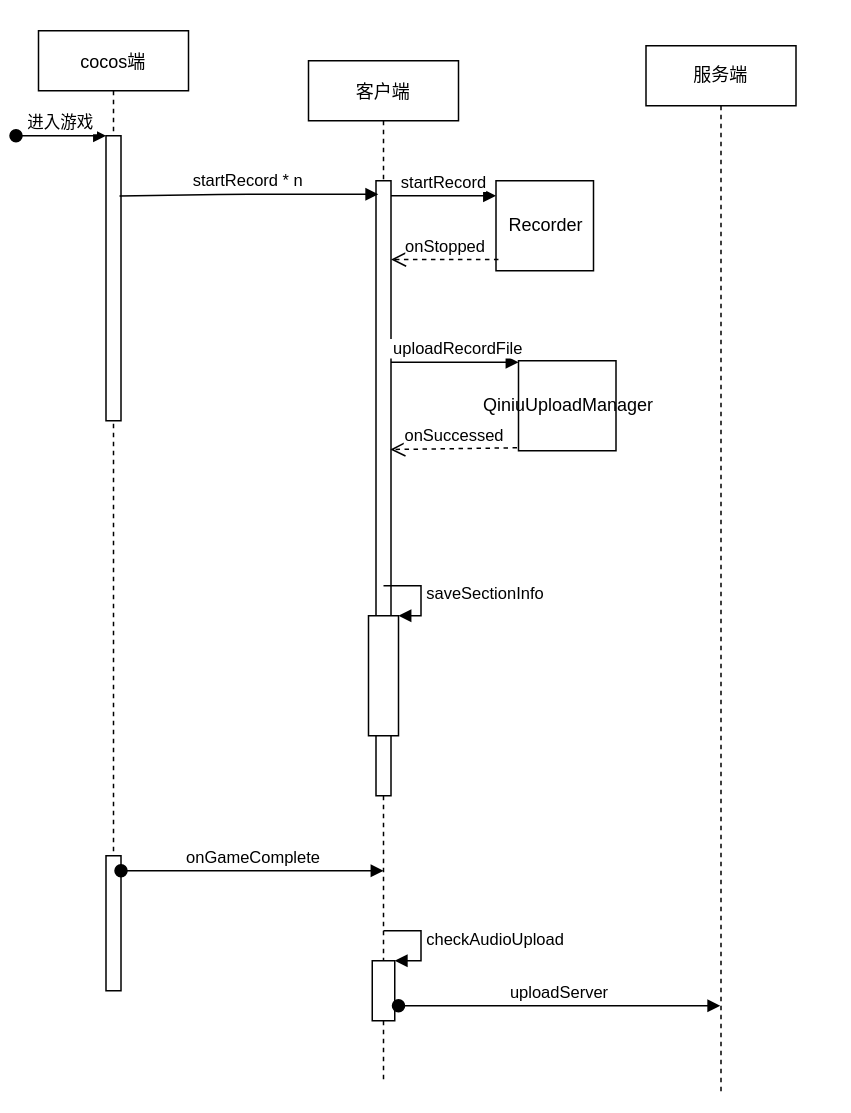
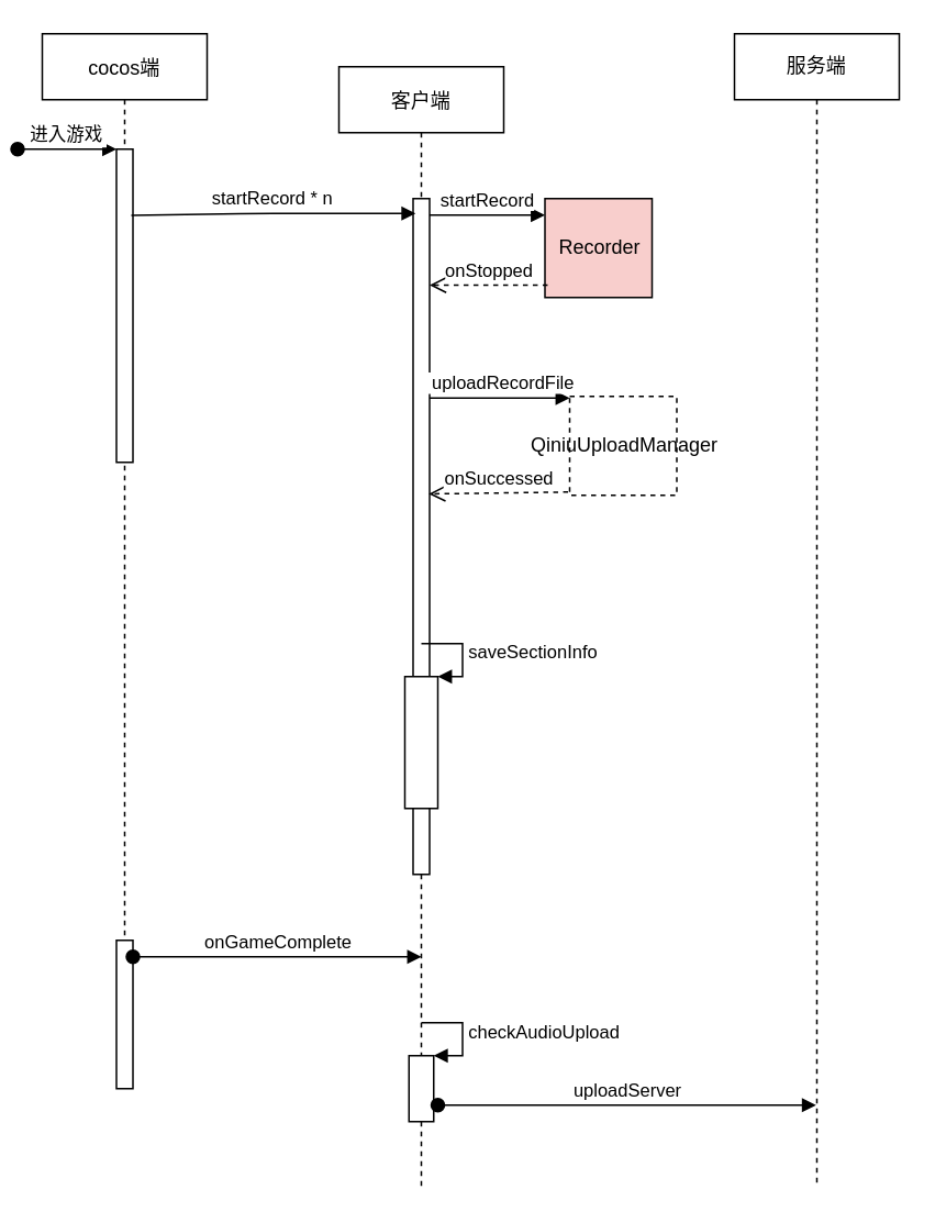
  <mxCell id="0" />
  <mxCell id="1" parent="0" />
  <mxCell id="2" value="cocos端" style="shape=umlLifeline;perimeter=lifelinePerimeter;container=1;collapsible=0;recursiveResize=0;rounded=0;shadow=0;strokeWidth=1;" parent="1" vertex="1"><mxGeometry x="20" y="20" width="100" height="550" as="geometry" /></mxCell>
  <mxCell id="3" value="" style="points=[];perimeter=orthogonalPerimeter;rounded=0;shadow=0;strokeWidth=1;" parent="2" vertex="1"><mxGeometry x="45" y="70" width="10" height="190" as="geometry" /></mxCell>
  <mxCell id="4" value="进入游戏" style="verticalAlign=bottom;startArrow=oval;endArrow=block;startSize=8;shadow=0;strokeWidth=1;" parent="2" target="3" edge="1"><mxGeometry relative="1" as="geometry"><mxPoint x="-15" y="70" as="sourcePoint" /></mxGeometry></mxCell>
  <mxCell id="5" value="客户端" style="shape=umlLifeline;perimeter=lifelinePerimeter;container=1;collapsible=0;recursiveResize=0;rounded=0;shadow=0;strokeWidth=1;" parent="1" vertex="1"><mxGeometry x="200" y="40" width="100" height="680" as="geometry" /></mxCell>
  <mxCell id="6" value="" style="points=[];perimeter=orthogonalPerimeter;rounded=0;shadow=0;strokeWidth=1;" parent="5" vertex="1"><mxGeometry x="45" y="80" width="10" height="410" as="geometry" /></mxCell>
  <mxCell id="7" value="" style="html=1;points=[];perimeter=orthogonalPerimeter;" vertex="1" parent="5"><mxGeometry x="40" y="370" width="20" height="80" as="geometry" /></mxCell>
  <mxCell id="8" value="saveSectionInfo" style="edgeStyle=orthogonalEdgeStyle;html=1;align=left;spacingLeft=2;endArrow=block;rounded=0;entryX=1;entryY=0;" edge="1" target="7" parent="5"><mxGeometry relative="1" as="geometry"><mxPoint x="50" y="350" as="sourcePoint" /><Array as="points"><mxPoint x="75" y="350" /></Array></mxGeometry></mxCell>
  <mxCell id="9" value="" style="html=1;points=[];perimeter=orthogonalPerimeter;" vertex="1" parent="5"><mxGeometry x="42.5" y="600" width="15" height="40" as="geometry" /></mxCell>
  <mxCell id="10" value="checkAudioUpload" style="edgeStyle=orthogonalEdgeStyle;html=1;align=left;spacingLeft=2;endArrow=block;rounded=0;entryX=1;entryY=0;" edge="1" target="9" parent="5"><mxGeometry relative="1" as="geometry"><mxPoint x="50" y="580" as="sourcePoint" /><Array as="points"><mxPoint x="75" y="580" /></Array></mxGeometry></mxCell>
  <mxCell id="11" value="uploadServer" style="html=1;verticalAlign=bottom;startArrow=oval;startFill=1;endArrow=block;startSize=8;" edge="1" parent="5" target="13"><mxGeometry width="60" relative="1" as="geometry"><mxPoint x="60" y="630" as="sourcePoint" /><mxPoint x="120" y="630" as="targetPoint" /></mxGeometry></mxCell>
  <mxCell id="12" value="startRecord * n" style="verticalAlign=bottom;endArrow=block;entryX=0.15;entryY=0.022;shadow=0;strokeWidth=1;entryDx=0;entryDy=0;entryPerimeter=0;exitX=0.9;exitY=0.211;exitDx=0;exitDy=0;exitPerimeter=0;" parent="1" source="3" target="6" edge="1"><mxGeometry relative="1" as="geometry"><mxPoint x="175" y="100" as="sourcePoint" /><Array as="points"><mxPoint x="150" y="129" /></Array></mxGeometry></mxCell>
- <mxCell id="13" value="服务端" style="shape=umlLifeline;perimeter=lifelinePerimeter;whiteSpace=wrap;html=1;container=1;collapsible=0;recursiveResize=0;outlineConnect=0;" vertex="1" parent="1"><mxGeometry x="425" y="30" width="100" height="700" as="geometry" /></mxCell>
- <mxCell id="14" value="Recorder" style="html=1;points=[];perimeter=orthogonalPerimeter;" vertex="1" parent="1"><mxGeometry x="325" y="120" width="65" height="60" as="geometry" /></mxCell>
+ <mxCell id="13" value="服务端" style="shape=umlLifeline;perimeter=lifelinePerimeter;whiteSpace=wrap;html=1;container=1;collapsible=0;recursiveResize=0;outlineConnect=0;" vertex="1" parent="1"><mxGeometry x="440" y="20" width="100" height="700" as="geometry" /></mxCell>
+ <mxCell id="14" value="Recorder" style="html=1;points=[];perimeter=orthogonalPerimeter;fillColor=#f8cecc;" vertex="1" parent="1"><mxGeometry x="325" y="120" width="65" height="60" as="geometry" /></mxCell>
  <mxCell id="15" value="startRecord" style="html=1;verticalAlign=bottom;endArrow=block;" edge="1" target="14" parent="1" source="6"><mxGeometry relative="1" as="geometry"><mxPoint x="340" y="160" as="sourcePoint" /><Array as="points"><mxPoint x="300" y="130" /></Array></mxGeometry></mxCell>
  <mxCell id="16" value="onStopped" style="html=1;verticalAlign=bottom;endArrow=open;dashed=1;endSize=8;exitX=0.025;exitY=0.875;exitDx=0;exitDy=0;exitPerimeter=0;" edge="1" source="14" parent="1" target="6"><mxGeometry relative="1" as="geometry"><mxPoint x="254" y="177" as="targetPoint" /></mxGeometry></mxCell>
- <mxCell id="17" value="QiniuUploadManager&lt;br&gt;" style="html=1;points=[];perimeter=orthogonalPerimeter;" vertex="1" parent="1"><mxGeometry x="340" y="240" width="65" height="60" as="geometry" /></mxCell>
+ <mxCell id="17" value="QiniuUploadManager&lt;br&gt;" style="html=1;points=[];perimeter=orthogonalPerimeter;dashed=1;" vertex="1" parent="1"><mxGeometry x="340" y="240" width="65" height="60" as="geometry" /></mxCell>
  <mxCell id="18" value="&amp;nbsp;uploadRecordFile" style="html=1;verticalAlign=bottom;endArrow=block;entryX=0;entryY=0.017;entryDx=0;entryDy=0;entryPerimeter=0;" edge="1" target="17" parent="1" source="6"><mxGeometry relative="1" as="geometry"><mxPoint x="250" y="190" as="sourcePoint" /><mxPoint as="offset" /></mxGeometry></mxCell>
  <mxCell id="19" value="onSuccessed" style="html=1;verticalAlign=bottom;endArrow=open;dashed=1;endSize=8;exitX=-0.015;exitY=0.967;exitDx=0;exitDy=0;exitPerimeter=0;entryX=0.95;entryY=0.437;entryDx=0;entryDy=0;entryPerimeter=0;" edge="1" source="17" parent="1" target="6"><mxGeometry relative="1" as="geometry"><mxPoint x="250" y="247" as="targetPoint" /></mxGeometry></mxCell>
  <mxCell id="20" value="" style="html=1;points=[];perimeter=orthogonalPerimeter;" vertex="1" parent="1"><mxGeometry x="65" y="570" width="10" height="90" as="geometry" /></mxCell>
  <mxCell id="21" value="onGameComplete" style="html=1;verticalAlign=bottom;startArrow=oval;startFill=1;endArrow=block;startSize=8;" edge="1" parent="1" source="20"><mxGeometry width="60" relative="1" as="geometry"><mxPoint x="270" y="420" as="sourcePoint" /><mxPoint x="250" y="580" as="targetPoint" /><Array as="points"><mxPoint x="140" y="580" /></Array></mxGeometry></mxCell>
